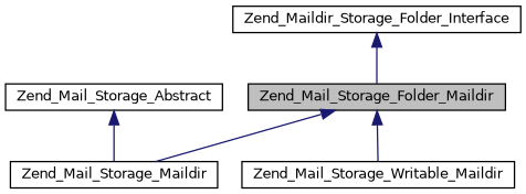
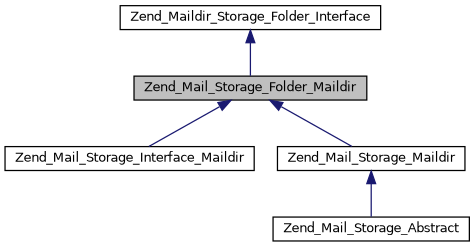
  digraph {
    node [color=black fillcolor=white fontname=Helvetica fontsize=10 shape=record style=filled]
    edge [color=midnightblue dir=back fontname=Helvetica fontsize=10 labelfontname=Helvetica labelfontsize=10 style=solid]
    n1 [fillcolor=grey75 fontcolor=black height=0.2 label=Zend_Mail_Storage_Folder_Maildir width=0.4]
-   n2 [height=0.2 label=Zend_Mail_Storage_Writable_Maildir width=0.4]
+   n2 [height=0.2 label=Zend_Mail_Storage_Interface_Maildir width=0.4]
    n3 [height=0.2 label=Zend_Mail_Storage_Maildir width=0.4]
    n4 [height=0.2 label=Zend_Mail_Storage_Abstract width=0.4]
    n5 [height=0.2 label=Zend_Maildir_Storage_Folder_Interface width=0.4]
    n1 -> n2
    n1 -> n3
-   n4 -> n3
+   n3 -> n4
    n5 -> n1
  }
